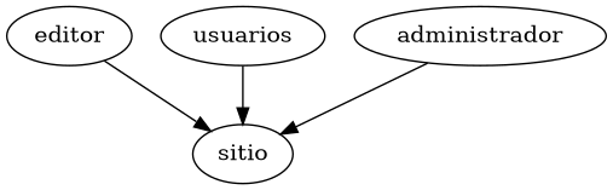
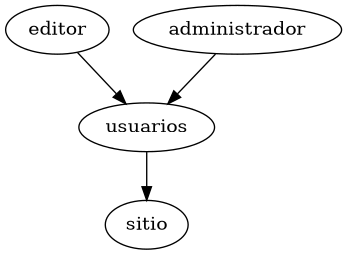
  digraph {
    edge [color=black]
    editor
    sitio
    usuarios
    administrador
-   editor -> sitio
+   editor -> usuarios
    usuarios -> sitio
-   administrador -> sitio
+   administrador -> usuarios
  }
